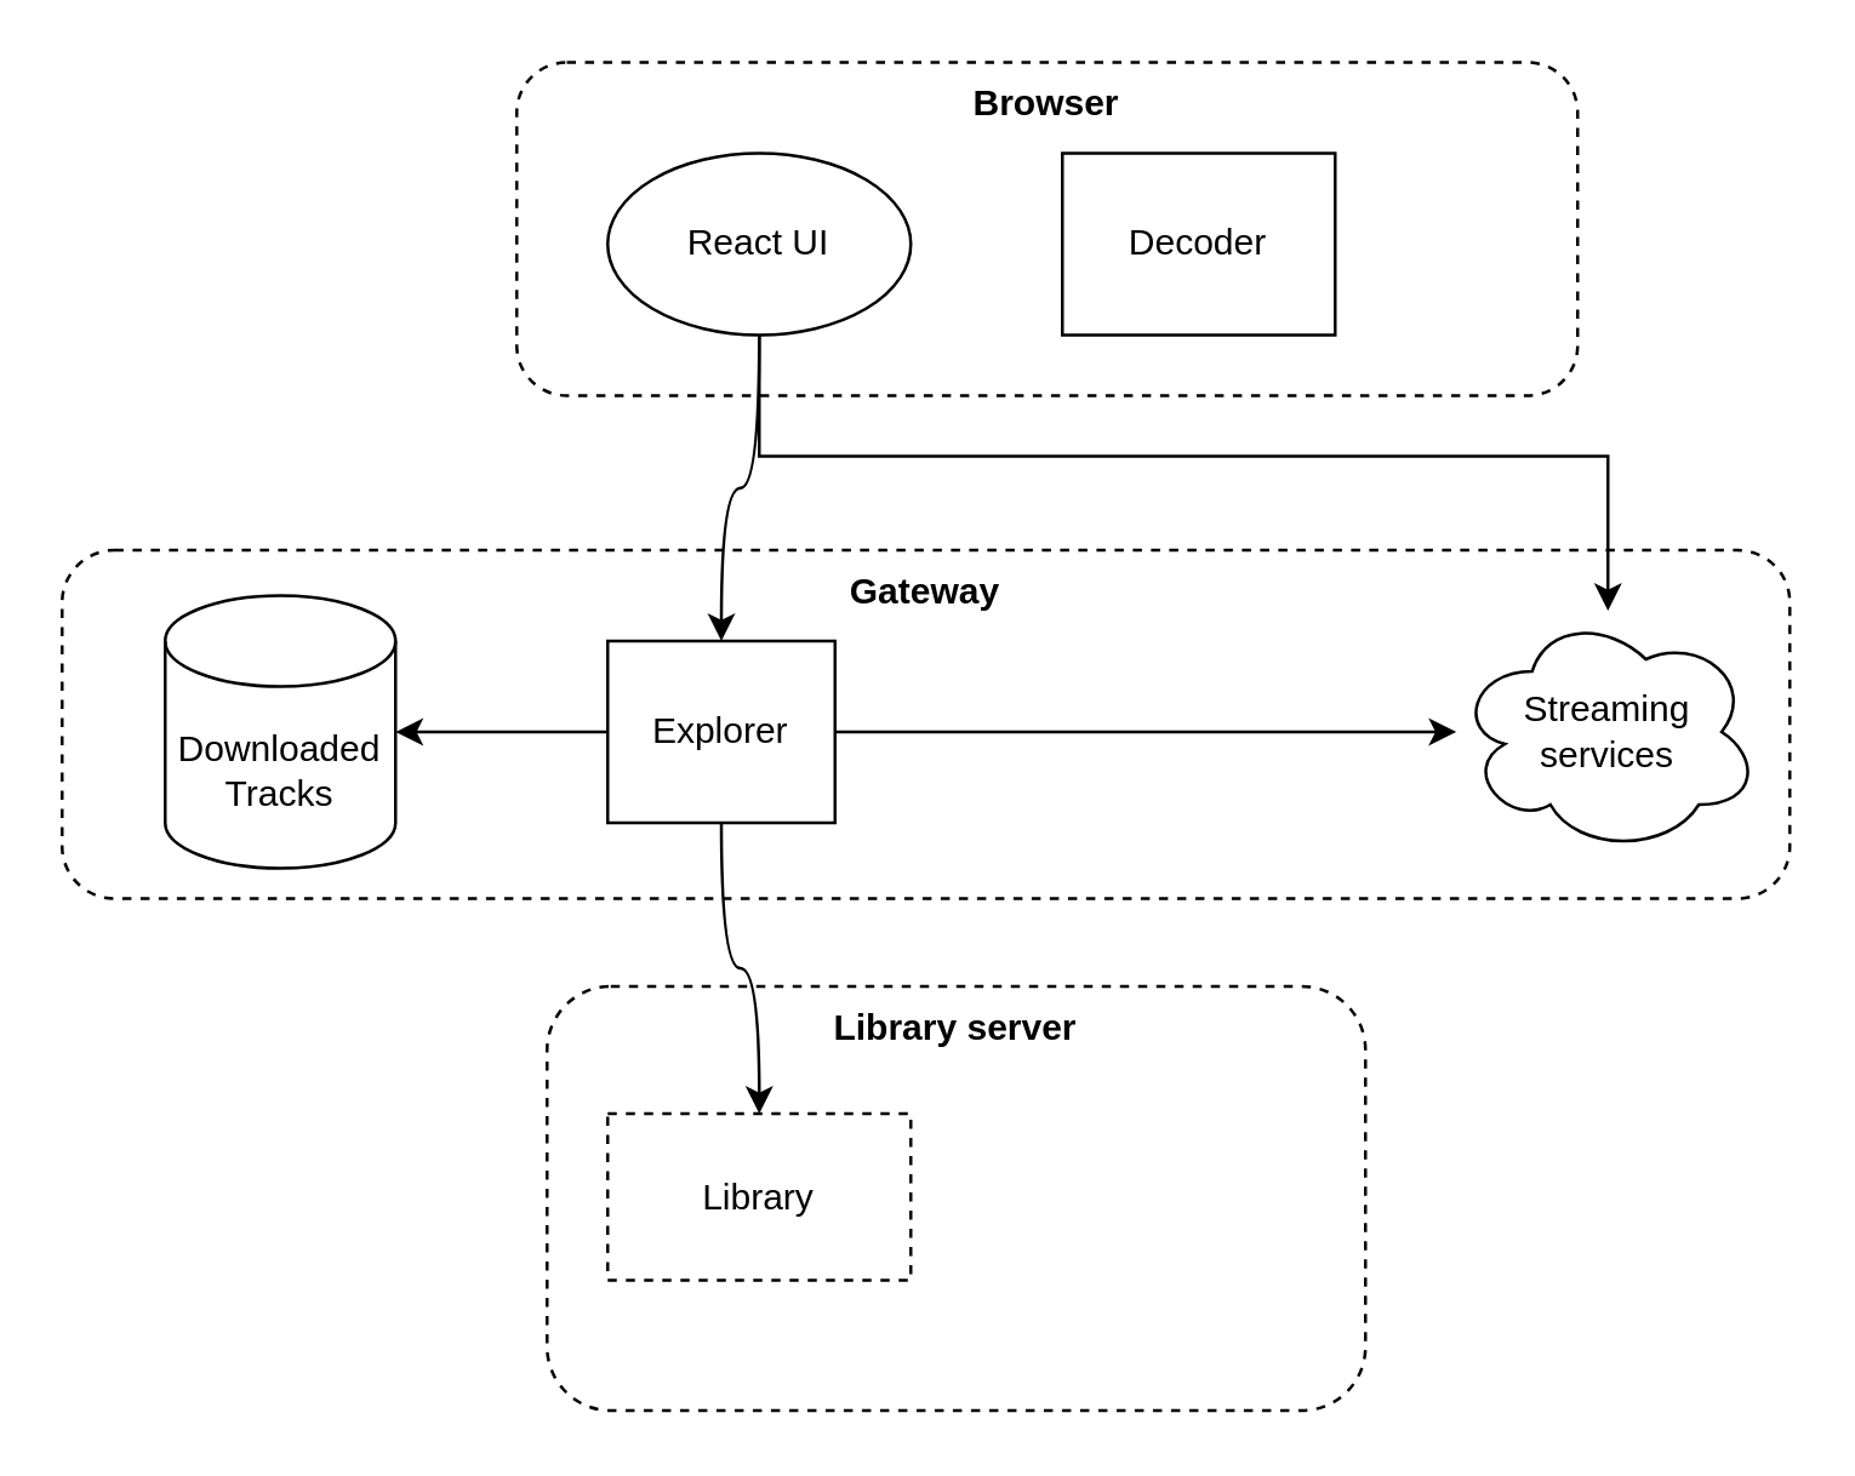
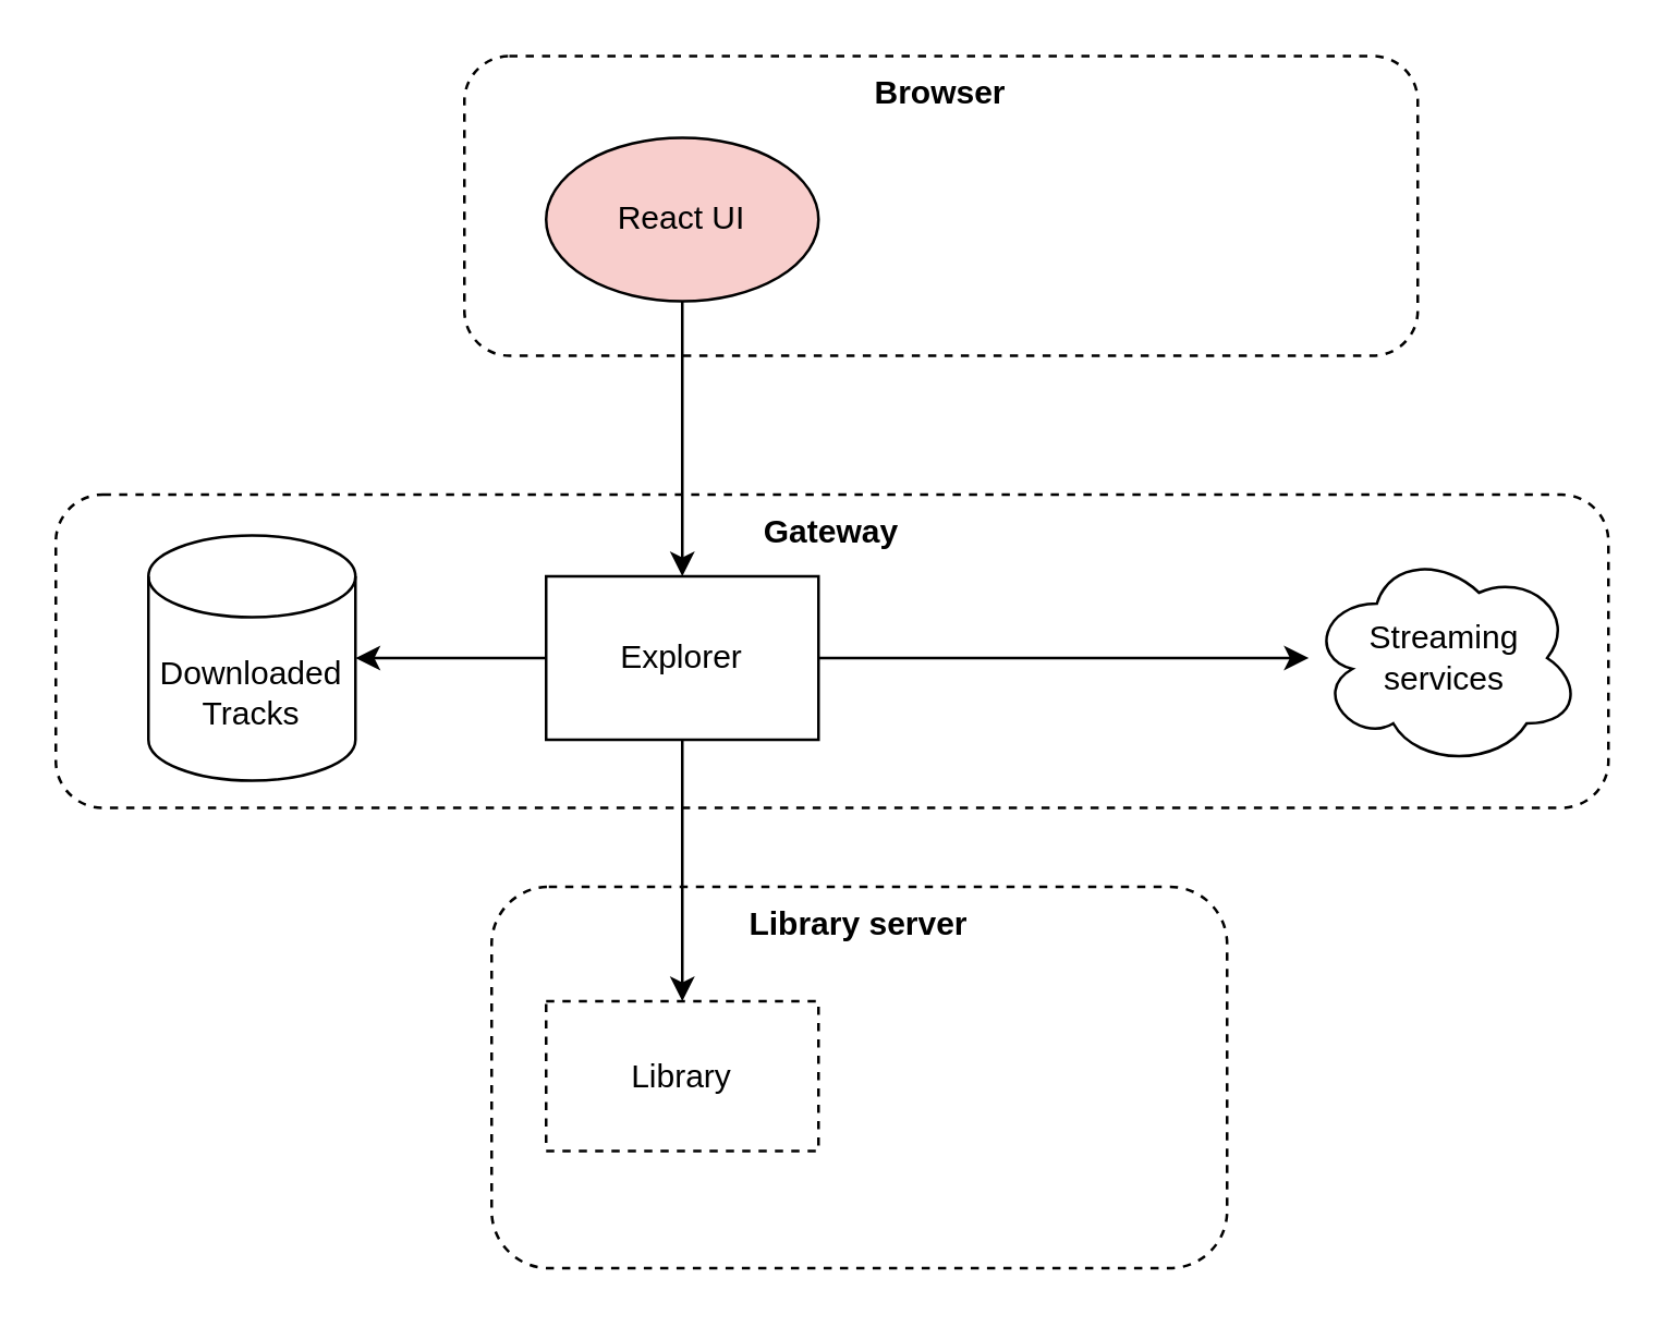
  <mxCell id="0" />
  <mxCell id="1" parent="0" />
  <mxCell id="2" value="&lt;b&gt;Gateway&lt;/b&gt;" style="rounded=1;whiteSpace=wrap;html=1;fillColor=none;dashed=1;strokeWidth=1;perimeterSpacing=0;align=center;verticalAlign=top;" parent="1" vertex="1"><mxGeometry x="20" y="181" width="570" height="115" as="geometry" /></mxCell>
  <mxCell id="3" value="&lt;b&gt;Library server&lt;/b&gt;" style="rounded=1;whiteSpace=wrap;html=1;fillColor=none;dashed=1;strokeWidth=1;perimeterSpacing=0;align=center;verticalAlign=top;" parent="1" vertex="1"><mxGeometry x="180" y="325" width="270" height="140" as="geometry" /></mxCell>
  <mxCell id="4" value="&lt;b&gt;Browser&lt;/b&gt;" style="rounded=1;whiteSpace=wrap;html=1;fillColor=none;dashed=1;strokeWidth=1;perimeterSpacing=0;align=center;verticalAlign=top;" parent="1" vertex="1"><mxGeometry x="170" y="20" width="350" height="110" as="geometry" /></mxCell>
  <mxCell id="5" style="edgeStyle=orthogonalEdgeStyle;curved=1;orthogonalLoop=1;jettySize=auto;html=1;entryX=0.5;entryY=0;entryDx=0;entryDy=0;" parent="1" source="7" target="12" edge="1"><mxGeometry relative="1" as="geometry" /></mxCell>
- <mxCell id="6" style="edgeStyle=orthogonalEdgeStyle;rounded=0;orthogonalLoop=1;jettySize=auto;html=1;" edge="1" parent="1" source="7" target="13"><mxGeometry relative="1" as="geometry"><Array as="points"><mxPoint x="250" y="150" /><mxPoint x="530" y="150" /></Array></mxGeometry></mxCell>
- <mxCell id="7" value="React UI" style="ellipse;whiteSpace=wrap;html=1;" parent="1" vertex="1"><mxGeometry x="200" y="50" width="100" height="60" as="geometry" /></mxCell>
- <mxCell id="8" value="Decoder" style="rounded=0;whiteSpace=wrap;html=1;" parent="1" vertex="1"><mxGeometry x="350" y="50" width="90" height="60" as="geometry" /></mxCell>
+ <mxCell id="7" value="React UI" style="ellipse;whiteSpace=wrap;html=1;fillColor=#f8cecc;" parent="1" vertex="1"><mxGeometry x="200" y="50" width="100" height="60" as="geometry" /></mxCell>
  <mxCell id="9" style="edgeStyle=orthogonalEdgeStyle;curved=1;orthogonalLoop=1;jettySize=auto;html=1;" parent="1" source="12" target="13" edge="1"><mxGeometry relative="1" as="geometry" /></mxCell>
  <mxCell id="10" style="edgeStyle=orthogonalEdgeStyle;curved=1;orthogonalLoop=1;jettySize=auto;html=1;" parent="1" source="12" target="15" edge="1"><mxGeometry relative="1" as="geometry" /></mxCell>
  <mxCell id="11" style="edgeStyle=orthogonalEdgeStyle;curved=1;orthogonalLoop=1;jettySize=auto;html=1;" parent="1" source="12" target="14" edge="1"><mxGeometry relative="1" as="geometry" /></mxCell>
- <mxCell id="12" value="Explorer" style="rounded=0;whiteSpace=wrap;html=1;" parent="1" vertex="1"><mxGeometry x="200" y="211" width="75" height="60" as="geometry" /></mxCell>
+ <mxCell id="12" value="Explorer" style="rounded=0;whiteSpace=wrap;html=1;" parent="1" vertex="1"><mxGeometry x="200" y="211" width="100" height="60" as="geometry" /></mxCell>
  <mxCell id="13" value="Streaming services" style="ellipse;shape=cloud;whiteSpace=wrap;html=1;" parent="1" vertex="1"><mxGeometry x="480" y="201" width="100" height="80" as="geometry" /></mxCell>
  <mxCell id="14" value="Downloaded Tracks" style="shape=cylinder3;whiteSpace=wrap;html=1;boundedLbl=1;backgroundOutline=1;size=15;" parent="1" vertex="1"><mxGeometry x="54" y="196" width="76" height="90" as="geometry" /></mxCell>
  <mxCell id="15" value="Library" style="rounded=0;whiteSpace=wrap;html=1;dashed=1;" parent="1" vertex="1"><mxGeometry x="200" y="367" width="100" height="55" as="geometry" /></mxCell>
